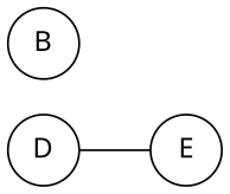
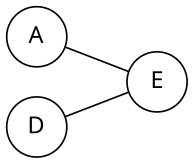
  graph {
    fontname="Noto Sans"
    rankdir=LR
    node [fontname="Noto Sans" shape=circle]
    edge [fontname="Noto Sans"]
+   A
    E
    D
-   B
+   A -- E
    D -- E
  }
